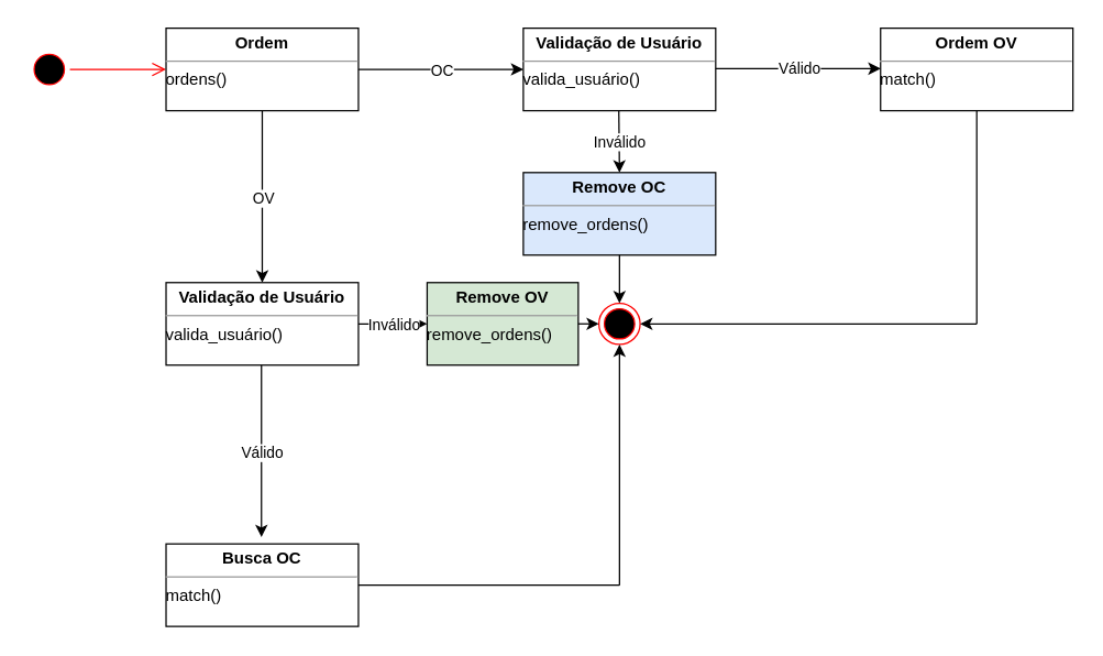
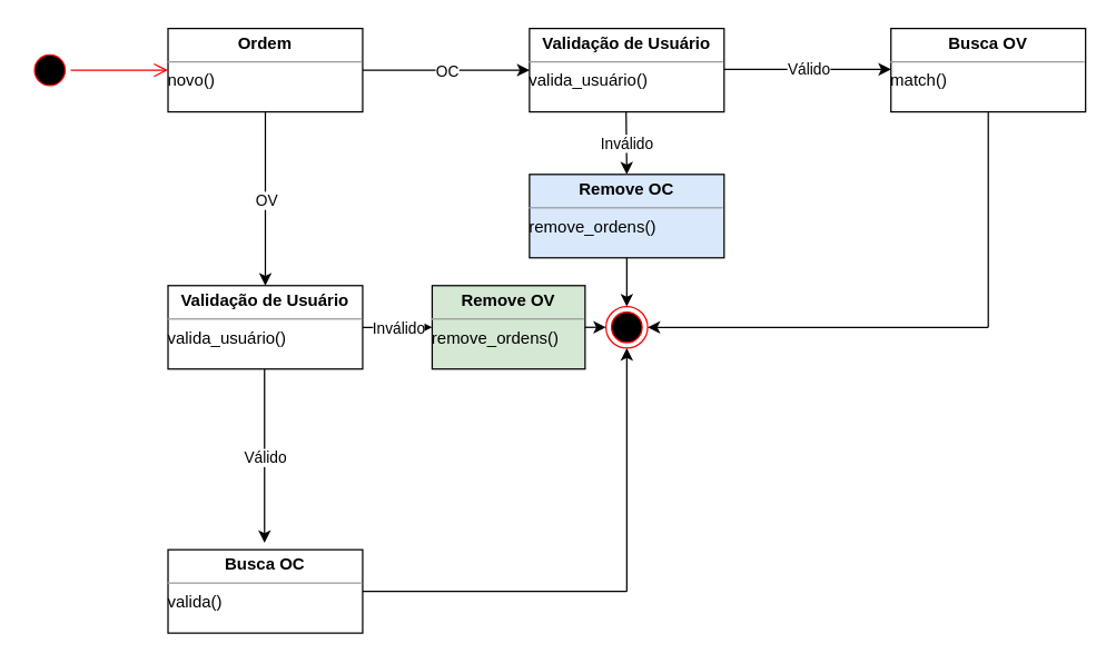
  <mxCell id="0" />
  <mxCell id="1" parent="0" />
  <mxCell id="2" value="" style="ellipse;html=1;shape=startState;fillColor=#000000;strokeColor=#ff0000;" vertex="1" parent="1"><mxGeometry x="20" y="35" width="30" height="30" as="geometry" /></mxCell>
  <mxCell id="3" value="" style="edgeStyle=orthogonalEdgeStyle;html=1;verticalAlign=bottom;endArrow=open;endSize=8;strokeColor=#ff0000;rounded=0;" edge="1" parent="1" source="2"><mxGeometry relative="1" as="geometry"><mxPoint x="120" y="50" as="targetPoint" /></mxGeometry></mxCell>
- <mxCell id="4" value="&lt;p style=&quot;margin:0px;margin-top:4px;text-align:center;&quot;&gt;&lt;b&gt;Ordem&lt;/b&gt;&lt;/p&gt;&lt;hr size=&quot;1&quot;&gt;&lt;div style=&quot;height:2px;&quot;&gt;ordens()&lt;/div&gt;" style="verticalAlign=top;align=left;overflow=fill;fontSize=12;fontFamily=Helvetica;html=1;" vertex="1" parent="1"><mxGeometry x="120" y="20" width="140" height="60" as="geometry" /></mxCell>
+ <mxCell id="4" value="&lt;p style=&quot;margin:0px;margin-top:4px;text-align:center;&quot;&gt;&lt;b&gt;Ordem&lt;/b&gt;&lt;/p&gt;&lt;hr size=&quot;1&quot;&gt;&lt;div style=&quot;height:2px;&quot;&gt;novo()&lt;/div&gt;" style="verticalAlign=top;align=left;overflow=fill;fontSize=12;fontFamily=Helvetica;html=1;" vertex="1" parent="1"><mxGeometry x="120" y="20" width="140" height="60" as="geometry" /></mxCell>
  <mxCell id="5" value="&lt;p style=&quot;margin:0px;margin-top:4px;text-align:center;&quot;&gt;&lt;b&gt;Validação de Usuário&lt;/b&gt;&lt;/p&gt;&lt;hr size=&quot;1&quot;&gt;&lt;div style=&quot;height:2px;&quot;&gt;valida_usuário()&lt;/div&gt;" style="verticalAlign=top;align=left;overflow=fill;fontSize=12;fontFamily=Helvetica;html=1;" vertex="1" parent="1"><mxGeometry x="380" y="20" width="140" height="60" as="geometry" /></mxCell>
  <mxCell id="6" value="" style="endArrow=classic;html=1;rounded=0;exitX=1;exitY=0.5;exitDx=0;exitDy=0;entryX=0;entryY=0.5;entryDx=0;entryDy=0;" edge="1" parent="1" source="4" target="5"><mxGeometry relative="1" as="geometry"><mxPoint x="390" y="145" as="sourcePoint" /><mxPoint x="510" y="145" as="targetPoint" /></mxGeometry></mxCell>
  <mxCell id="7" value="OC" style="edgeLabel;resizable=0;html=1;align=center;verticalAlign=middle;" connectable="0" vertex="1" parent="6"><mxGeometry relative="1" as="geometry" /></mxCell>
  <mxCell id="8" value="" style="endArrow=classic;html=1;rounded=0;exitX=0.5;exitY=1;exitDx=0;exitDy=0;" edge="1" parent="1" source="4"><mxGeometry relative="1" as="geometry"><mxPoint x="160" y="195" as="sourcePoint" /><mxPoint x="190" y="205" as="targetPoint" /></mxGeometry></mxCell>
  <mxCell id="9" value="OV" style="edgeLabel;resizable=0;html=1;align=center;verticalAlign=middle;" connectable="0" vertex="1" parent="8"><mxGeometry relative="1" as="geometry" /></mxCell>
- <mxCell id="10" value="&lt;p style=&quot;margin:0px;margin-top:4px;text-align:center;&quot;&gt;&lt;b&gt;Busca OC&lt;/b&gt;&lt;/p&gt;&lt;hr size=&quot;1&quot;&gt;&lt;div style=&quot;height:2px;&quot;&gt;match()&lt;/div&gt;" style="verticalAlign=top;align=left;overflow=fill;fontSize=12;fontFamily=Helvetica;html=1;" vertex="1" parent="1"><mxGeometry x="120" y="395" width="140" height="60" as="geometry" /></mxCell>
- <mxCell id="11" value="&lt;p style=&quot;margin:0px;margin-top:4px;text-align:center;&quot;&gt;&lt;b&gt;Ordem OV&lt;/b&gt;&lt;/p&gt;&lt;hr size=&quot;1&quot;&gt;&lt;div style=&quot;height:2px;&quot;&gt;match()&lt;/div&gt;" style="verticalAlign=top;align=left;overflow=fill;fontSize=12;fontFamily=Helvetica;html=1;" vertex="1" parent="1"><mxGeometry x="640" y="20" width="140" height="60" as="geometry" /></mxCell>
+ <mxCell id="10" value="&lt;p style=&quot;margin:0px;margin-top:4px;text-align:center;&quot;&gt;&lt;b&gt;Busca OC&lt;/b&gt;&lt;/p&gt;&lt;hr size=&quot;1&quot;&gt;&lt;div style=&quot;height:2px;&quot;&gt;valida()&lt;/div&gt;" style="verticalAlign=top;align=left;overflow=fill;fontSize=12;fontFamily=Helvetica;html=1;" vertex="1" parent="1"><mxGeometry x="120" y="395" width="140" height="60" as="geometry" /></mxCell>
+ <mxCell id="11" value="&lt;p style=&quot;margin:0px;margin-top:4px;text-align:center;&quot;&gt;&lt;b&gt;Busca OV&lt;/b&gt;&lt;/p&gt;&lt;hr size=&quot;1&quot;&gt;&lt;div style=&quot;height:2px;&quot;&gt;match()&lt;/div&gt;" style="verticalAlign=top;align=left;overflow=fill;fontSize=12;fontFamily=Helvetica;html=1;" vertex="1" parent="1"><mxGeometry x="640" y="20" width="140" height="60" as="geometry" /></mxCell>
  <mxCell id="12" value="" style="endArrow=classic;html=1;rounded=0;exitX=0.5;exitY=1;exitDx=0;exitDy=0;" edge="1" parent="1"><mxGeometry relative="1" as="geometry"><mxPoint x="449.5" y="80" as="sourcePoint" /><mxPoint x="450" y="125" as="targetPoint" /></mxGeometry></mxCell>
  <mxCell id="13" value="Inválido" style="edgeLabel;resizable=0;html=1;align=center;verticalAlign=middle;" connectable="0" vertex="1" parent="12"><mxGeometry relative="1" as="geometry" /></mxCell>
  <mxCell id="14" value="" style="ellipse;html=1;shape=endState;fillColor=#000000;strokeColor=#ff0000;" vertex="1" parent="1"><mxGeometry x="435" y="220" width="30" height="30" as="geometry" /></mxCell>
  <mxCell id="15" value="" style="endArrow=none;html=1;rounded=0;exitX=1;exitY=0.5;exitDx=0;exitDy=0;" edge="1" parent="1" source="10"><mxGeometry width="50" height="50" relative="1" as="geometry"><mxPoint x="240" y="175" as="sourcePoint" /><mxPoint x="450" y="425" as="targetPoint" /></mxGeometry></mxCell>
  <mxCell id="16" value="" style="endArrow=classic;html=1;rounded=0;exitX=0.5;exitY=1;exitDx=0;exitDy=0;" edge="1" parent="1"><mxGeometry relative="1" as="geometry"><mxPoint x="189.41" y="265" as="sourcePoint" /><mxPoint x="189.41" y="390" as="targetPoint" /></mxGeometry></mxCell>
  <mxCell id="17" value="Válido" style="edgeLabel;resizable=0;html=1;align=center;verticalAlign=middle;" connectable="0" vertex="1" parent="16"><mxGeometry relative="1" as="geometry" /></mxCell>
  <mxCell id="18" value="" style="endArrow=classic;html=1;rounded=0;exitX=1;exitY=0.5;exitDx=0;exitDy=0;entryX=0;entryY=0.5;entryDx=0;entryDy=0;" edge="1" parent="1"><mxGeometry relative="1" as="geometry"><mxPoint x="520" y="49.41" as="sourcePoint" /><mxPoint x="640" y="49.41" as="targetPoint" /></mxGeometry></mxCell>
  <mxCell id="19" value="Válido" style="edgeLabel;resizable=0;html=1;align=center;verticalAlign=middle;" connectable="0" vertex="1" parent="18"><mxGeometry relative="1" as="geometry" /></mxCell>
  <mxCell id="20" value="" style="endArrow=classic;html=1;rounded=0;entryX=0.5;entryY=1;entryDx=0;entryDy=0;" edge="1" parent="1" target="14"><mxGeometry width="50" height="50" relative="1" as="geometry"><mxPoint x="450" y="425" as="sourcePoint" /><mxPoint x="560" y="295" as="targetPoint" /></mxGeometry></mxCell>
  <mxCell id="21" value="" style="endArrow=none;html=1;rounded=0;entryX=0.5;entryY=1;entryDx=0;entryDy=0;" edge="1" parent="1" target="11"><mxGeometry width="50" height="50" relative="1" as="geometry"><mxPoint x="710" y="235" as="sourcePoint" /><mxPoint x="490" y="225" as="targetPoint" /></mxGeometry></mxCell>
  <mxCell id="22" value="" style="endArrow=classic;html=1;rounded=0;entryX=1;entryY=0.5;entryDx=0;entryDy=0;" edge="1" parent="1" target="14"><mxGeometry width="50" height="50" relative="1" as="geometry"><mxPoint x="710" y="235" as="sourcePoint" /><mxPoint x="490" y="225" as="targetPoint" /></mxGeometry></mxCell>
  <mxCell id="23" value="&lt;p style=&quot;margin:0px;margin-top:4px;text-align:center;&quot;&gt;&lt;b&gt;Remove OC&lt;/b&gt;&lt;/p&gt;&lt;hr size=&quot;1&quot;&gt;&lt;div style=&quot;height:2px;&quot;&gt;remove_ordens()&lt;/div&gt;" style="verticalAlign=top;align=left;overflow=fill;fontSize=12;fontFamily=Helvetica;html=1;fillColor=#dae8fc;" vertex="1" parent="1"><mxGeometry x="380" y="125" width="140" height="60" as="geometry" /></mxCell>
  <mxCell id="24" value="" style="endArrow=classic;html=1;rounded=0;exitX=0.5;exitY=1;exitDx=0;exitDy=0;entryX=0.5;entryY=0;entryDx=0;entryDy=0;" edge="1" parent="1" source="23" target="14"><mxGeometry width="50" height="50" relative="1" as="geometry"><mxPoint x="460" y="195" as="sourcePoint" /><mxPoint x="510" y="145" as="targetPoint" /></mxGeometry></mxCell>
  <mxCell id="25" value="&lt;p style=&quot;margin:0px;margin-top:4px;text-align:center;&quot;&gt;&lt;b&gt;Validação de Usuário&lt;/b&gt;&lt;/p&gt;&lt;hr size=&quot;1&quot;&gt;&lt;div style=&quot;height:2px;&quot;&gt;valida_usuário()&lt;/div&gt;" style="verticalAlign=top;align=left;overflow=fill;fontSize=12;fontFamily=Helvetica;html=1;" vertex="1" parent="1"><mxGeometry x="120" y="205" width="140" height="60" as="geometry" /></mxCell>
  <mxCell id="26" value="" style="endArrow=classic;html=1;rounded=0;exitX=1;exitY=0.5;exitDx=0;exitDy=0;entryX=0;entryY=0.5;entryDx=0;entryDy=0;" edge="1" parent="1" source="25" target="28"><mxGeometry relative="1" as="geometry"><mxPoint x="459.5" y="90" as="sourcePoint" /><mxPoint x="460" y="135" as="targetPoint" /></mxGeometry></mxCell>
  <mxCell id="27" value="Inválido" style="edgeLabel;resizable=0;html=1;align=center;verticalAlign=middle;" connectable="0" vertex="1" parent="26"><mxGeometry relative="1" as="geometry" /></mxCell>
  <mxCell id="28" value="&lt;p style=&quot;margin:0px;margin-top:4px;text-align:center;&quot;&gt;&lt;b&gt;Remove OV&lt;/b&gt;&lt;/p&gt;&lt;hr size=&quot;1&quot;&gt;&lt;div style=&quot;height:2px;&quot;&gt;remove_ordens()&lt;/div&gt;" style="verticalAlign=top;align=left;overflow=fill;fontSize=12;fontFamily=Helvetica;html=1;fillColor=#d5e8d4;" vertex="1" parent="1"><mxGeometry x="310" y="205" width="110" height="60" as="geometry" /></mxCell>
  <mxCell id="29" value="" style="endArrow=classic;html=1;rounded=0;exitX=1;exitY=0.5;exitDx=0;exitDy=0;entryX=0;entryY=0.5;entryDx=0;entryDy=0;" edge="1" parent="1" source="28" target="14"><mxGeometry width="50" height="50" relative="1" as="geometry"><mxPoint x="280" y="195" as="sourcePoint" /><mxPoint x="330" y="145" as="targetPoint" /></mxGeometry></mxCell>
